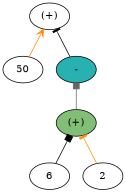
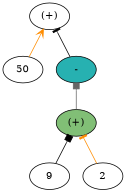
  digraph {
    rankdir=BT
    edge [color=darkorange arrowhead=box]
    n1 [label="(+)"]
    50
    n3 [fillcolor="#81bf76" label="(+)" style=filled]
    n4 [fillcolor="#27b1b1" label="-" style=filled]
-   6
+   6 [label=9]
    2
    50 -> n1 [arrowhead=vee]
    n3 -> n4 [color=gray40]
    n4 -> n1 [color=black arrowhead=tee]
    6 -> n3 [color=black]
    2 -> n3 [arrowhead=tee]
  }
